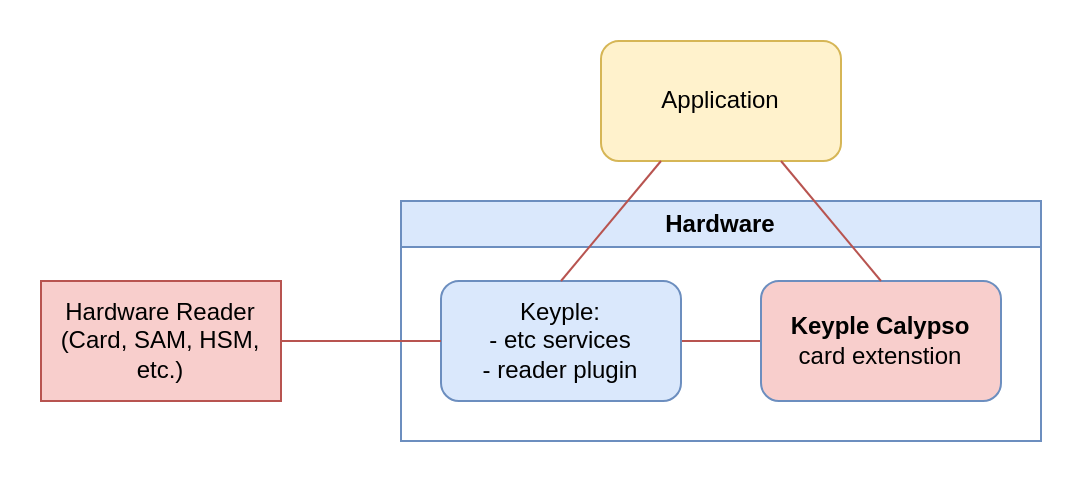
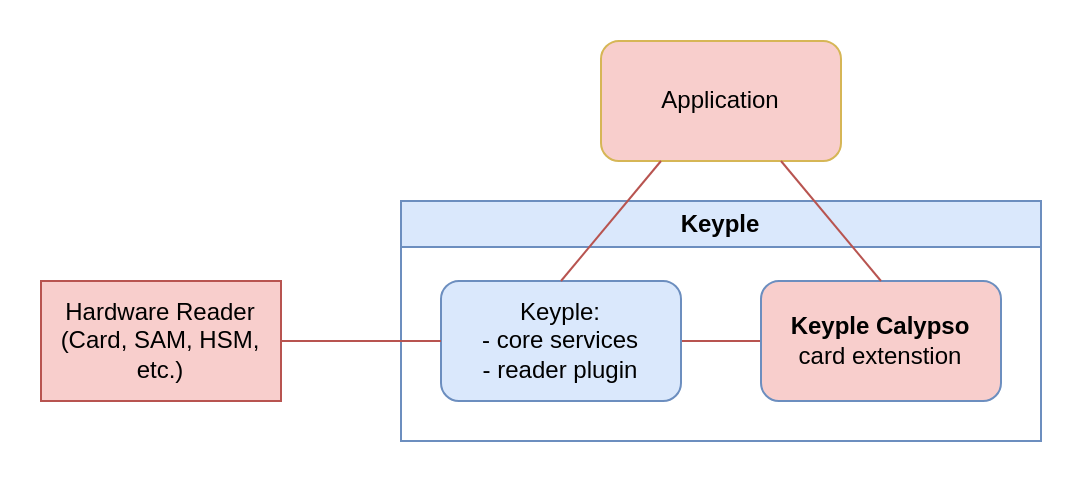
  <mxCell id="0" />
  <mxCell id="1" parent="0" />
- <mxCell id="2" value="Application" style="rounded=1;whiteSpace=wrap;html=1;fillColor=#fff2cc;strokeColor=#d6b656;" vertex="1" parent="1"><mxGeometry x="300" y="20" width="120" height="60" as="geometry" /></mxCell>
- <mxCell id="3" value="Hardware" style="swimlane;whiteSpace=wrap;html=1;swimlaneFillColor=none;fillColor=#dae8fc;strokeColor=#6c8ebf;" vertex="1" parent="1"><mxGeometry x="200" y="100" width="320" height="120" as="geometry" /></mxCell>
+ <mxCell id="2" value="Application" style="rounded=1;whiteSpace=wrap;html=1;fillColor=#f8cecc;strokeColor=#d6b656;" vertex="1" parent="1"><mxGeometry x="300" y="20" width="120" height="60" as="geometry" /></mxCell>
+ <mxCell id="3" value="Keyple" style="swimlane;whiteSpace=wrap;html=1;swimlaneFillColor=none;fillColor=#dae8fc;strokeColor=#6c8ebf;" vertex="1" parent="1"><mxGeometry x="200" y="100" width="320" height="120" as="geometry" /></mxCell>
  <mxCell id="4" style="edgeStyle=none;rounded=0;orthogonalLoop=1;jettySize=auto;html=1;exitX=1;exitY=0.5;exitDx=0;exitDy=0;entryX=0;entryY=0.5;entryDx=0;entryDy=0;strokeWidth=1;endArrow=none;endFill=0;fillColor=#f8cecc;strokeColor=#b85450;" edge="1" parent="3" source="5" target="6"><mxGeometry relative="1" as="geometry" /></mxCell>
- <mxCell id="5" value="Keyple:&lt;br&gt;- etc services&lt;br&gt;- reader plugin" style="rounded=1;whiteSpace=wrap;html=1;fillColor=#dae8fc;strokeColor=#6c8ebf;" vertex="1" parent="3"><mxGeometry x="20" y="40" width="120" height="60" as="geometry" /></mxCell>
+ <mxCell id="5" value="Keyple:&lt;br&gt;- core services&lt;br&gt;- reader plugin" style="rounded=1;whiteSpace=wrap;html=1;fillColor=#dae8fc;strokeColor=#6c8ebf;" vertex="1" parent="3"><mxGeometry x="20" y="40" width="120" height="60" as="geometry" /></mxCell>
  <mxCell id="6" value="&lt;b&gt;Keyple Calypso&lt;br&gt;&lt;/b&gt;card extenstion" style="rounded=1;whiteSpace=wrap;html=1;fillColor=#f8cecc;strokeColor=#6c8ebf;" vertex="1" parent="3"><mxGeometry x="180" y="40" width="120" height="60" as="geometry" /></mxCell>
  <mxCell id="7" style="rounded=0;orthogonalLoop=1;jettySize=auto;html=1;exitX=0.5;exitY=0;exitDx=0;exitDy=0;entryX=0.25;entryY=1;entryDx=0;entryDy=0;strokeWidth=1;endArrow=none;endFill=0;fillColor=#f8cecc;strokeColor=#b85450;" edge="1" parent="1" source="5" target="2"><mxGeometry relative="1" as="geometry" /></mxCell>
  <mxCell id="8" style="edgeStyle=none;rounded=0;orthogonalLoop=1;jettySize=auto;html=1;exitX=0.75;exitY=1;exitDx=0;exitDy=0;entryX=0.5;entryY=0;entryDx=0;entryDy=0;strokeWidth=1;endArrow=none;endFill=0;fillColor=#f8cecc;strokeColor=#b85450;" edge="1" parent="1" source="2" target="6"><mxGeometry relative="1" as="geometry" /></mxCell>
  <mxCell id="9" value="Hardware Reader&lt;br&gt;(Card, SAM, HSM, etc.)" style="whiteSpace=wrap;html=1;fillColor=#f8cecc;strokeColor=#b85450;rounded=0;" vertex="1" parent="1"><mxGeometry x="20" y="140" width="120" height="60" as="geometry" /></mxCell>
  <mxCell id="10" style="edgeStyle=orthogonalEdgeStyle;rounded=0;orthogonalLoop=1;jettySize=auto;html=1;exitX=0;exitY=0.5;exitDx=0;exitDy=0;entryX=1;entryY=0.5;entryDx=0;entryDy=0;endArrow=none;endFill=0;fillColor=#f8cecc;strokeColor=#b85450;strokeWidth=1;" edge="1" parent="1" source="5" target="9"><mxGeometry relative="1" as="geometry" /></mxCell>
